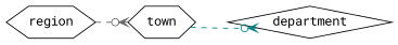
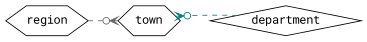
  digraph {
    fontname="Roboto Mono"
    rankdir=LR
    node [fontname="Roboto Mono" shape=hexagon]
    edge [arrowhead=crowodot arrowtail=teeodot direction=both fontname="Roboto Mono" style=dashed]
    region
    town
    department [shape=diamond]
    region -> town [color=gray40]
-   town -> department [color=teal]
+   department -> town [color=teal]
  }
